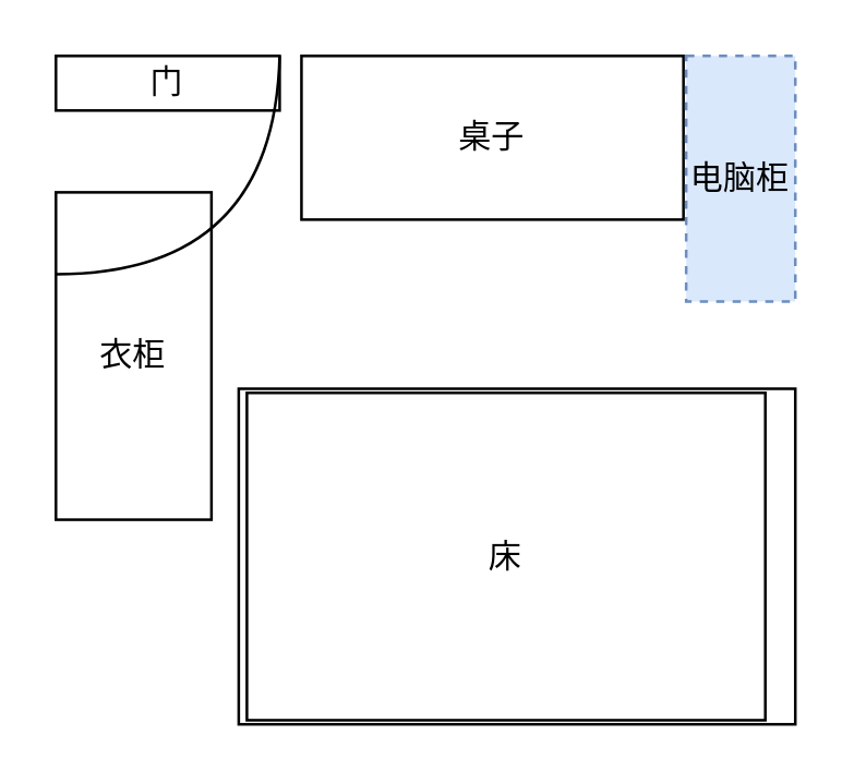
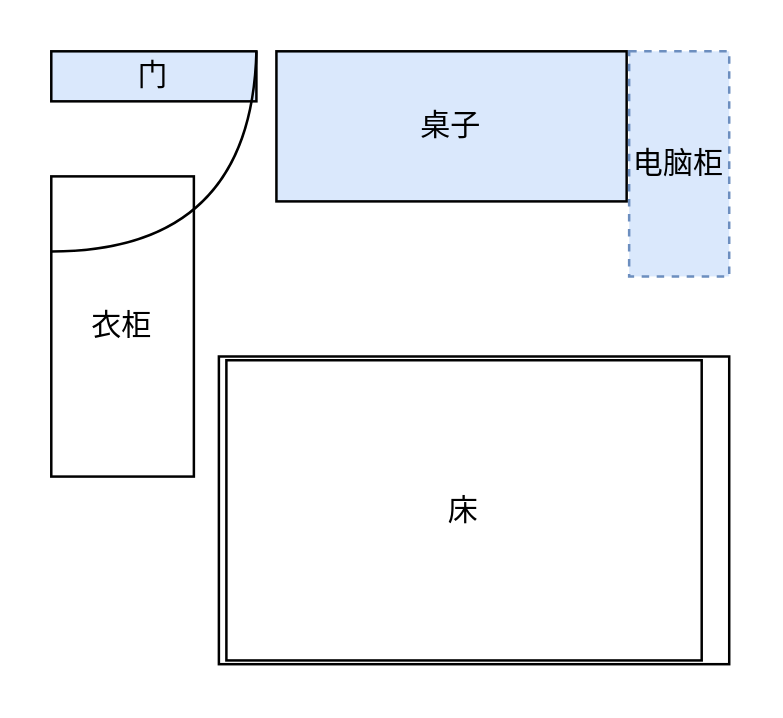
  <mxCell id="0" />
  <mxCell id="1" parent="0" />
  <mxCell id="2" value="" style="group" vertex="1" connectable="0" parent="1"><mxGeometry x="87" y="142" width="204" height="123" as="geometry" /></mxCell>
  <mxCell id="3" value="床" style="whiteSpace=wrap;html=1;direction=south;" vertex="1" parent="2"><mxGeometry width="204" height="123" as="geometry" /></mxCell>
  <mxCell id="4" value="床" style="rounded=0;whiteSpace=wrap;html=1;" vertex="1" parent="2"><mxGeometry x="3" y="1.5" width="190" height="120" as="geometry" /></mxCell>
- <mxCell id="5" value="门" style="rounded=0;whiteSpace=wrap;html=1;" vertex="1" parent="1"><mxGeometry width="82" height="20" as="geometry" x="20" y="20" /></mxCell>
- <mxCell id="6" value="桌子" style="rounded=0;whiteSpace=wrap;html=1;labelBorderColor=none;glass=0;shadow=0;horizontal=1;verticalAlign=middle;textShadow=0;labelBackgroundColor=none;" vertex="1" parent="1"><mxGeometry x="110" width="140" height="60" as="geometry" y="20" /></mxCell>
+ <mxCell id="5" value="门" style="rounded=0;whiteSpace=wrap;html=1;fillColor=#dae8fc;" vertex="1" parent="1"><mxGeometry width="82" height="20" as="geometry" x="20" y="20" /></mxCell>
+ <mxCell id="6" value="桌子" style="rounded=0;whiteSpace=wrap;html=1;labelBorderColor=none;glass=0;shadow=0;horizontal=1;verticalAlign=middle;textShadow=0;labelBackgroundColor=none;fillColor=#dae8fc;" vertex="1" parent="1"><mxGeometry x="110" width="140" height="60" as="geometry" y="20" /></mxCell>
  <mxCell id="7" value="衣柜" style="rounded=0;whiteSpace=wrap;html=1;direction=south;" vertex="1" parent="1"><mxGeometry x="20" y="70" width="57" height="120" as="geometry" /></mxCell>
  <mxCell id="8" value="" style="curved=1;endArrow=none;html=1;rounded=0;strokeColor=default;endFill=0;" edge="1" parent="1"><mxGeometry width="50" height="50" relative="1" as="geometry"><mxPoint x="102" as="sourcePoint" y="20" /><mxPoint y="100" as="targetPoint" x="20" /><Array as="points"><mxPoint x="100" y="100" /></Array></mxGeometry></mxCell>
  <mxCell id="9" value="电脑柜" style="rounded=0;whiteSpace=wrap;html=1;fillColor=#dae8fc;strokeColor=#6c8ebf;dashed=1;" vertex="1" parent="1"><mxGeometry x="251" width="40" height="90" as="geometry" y="20" /></mxCell>
